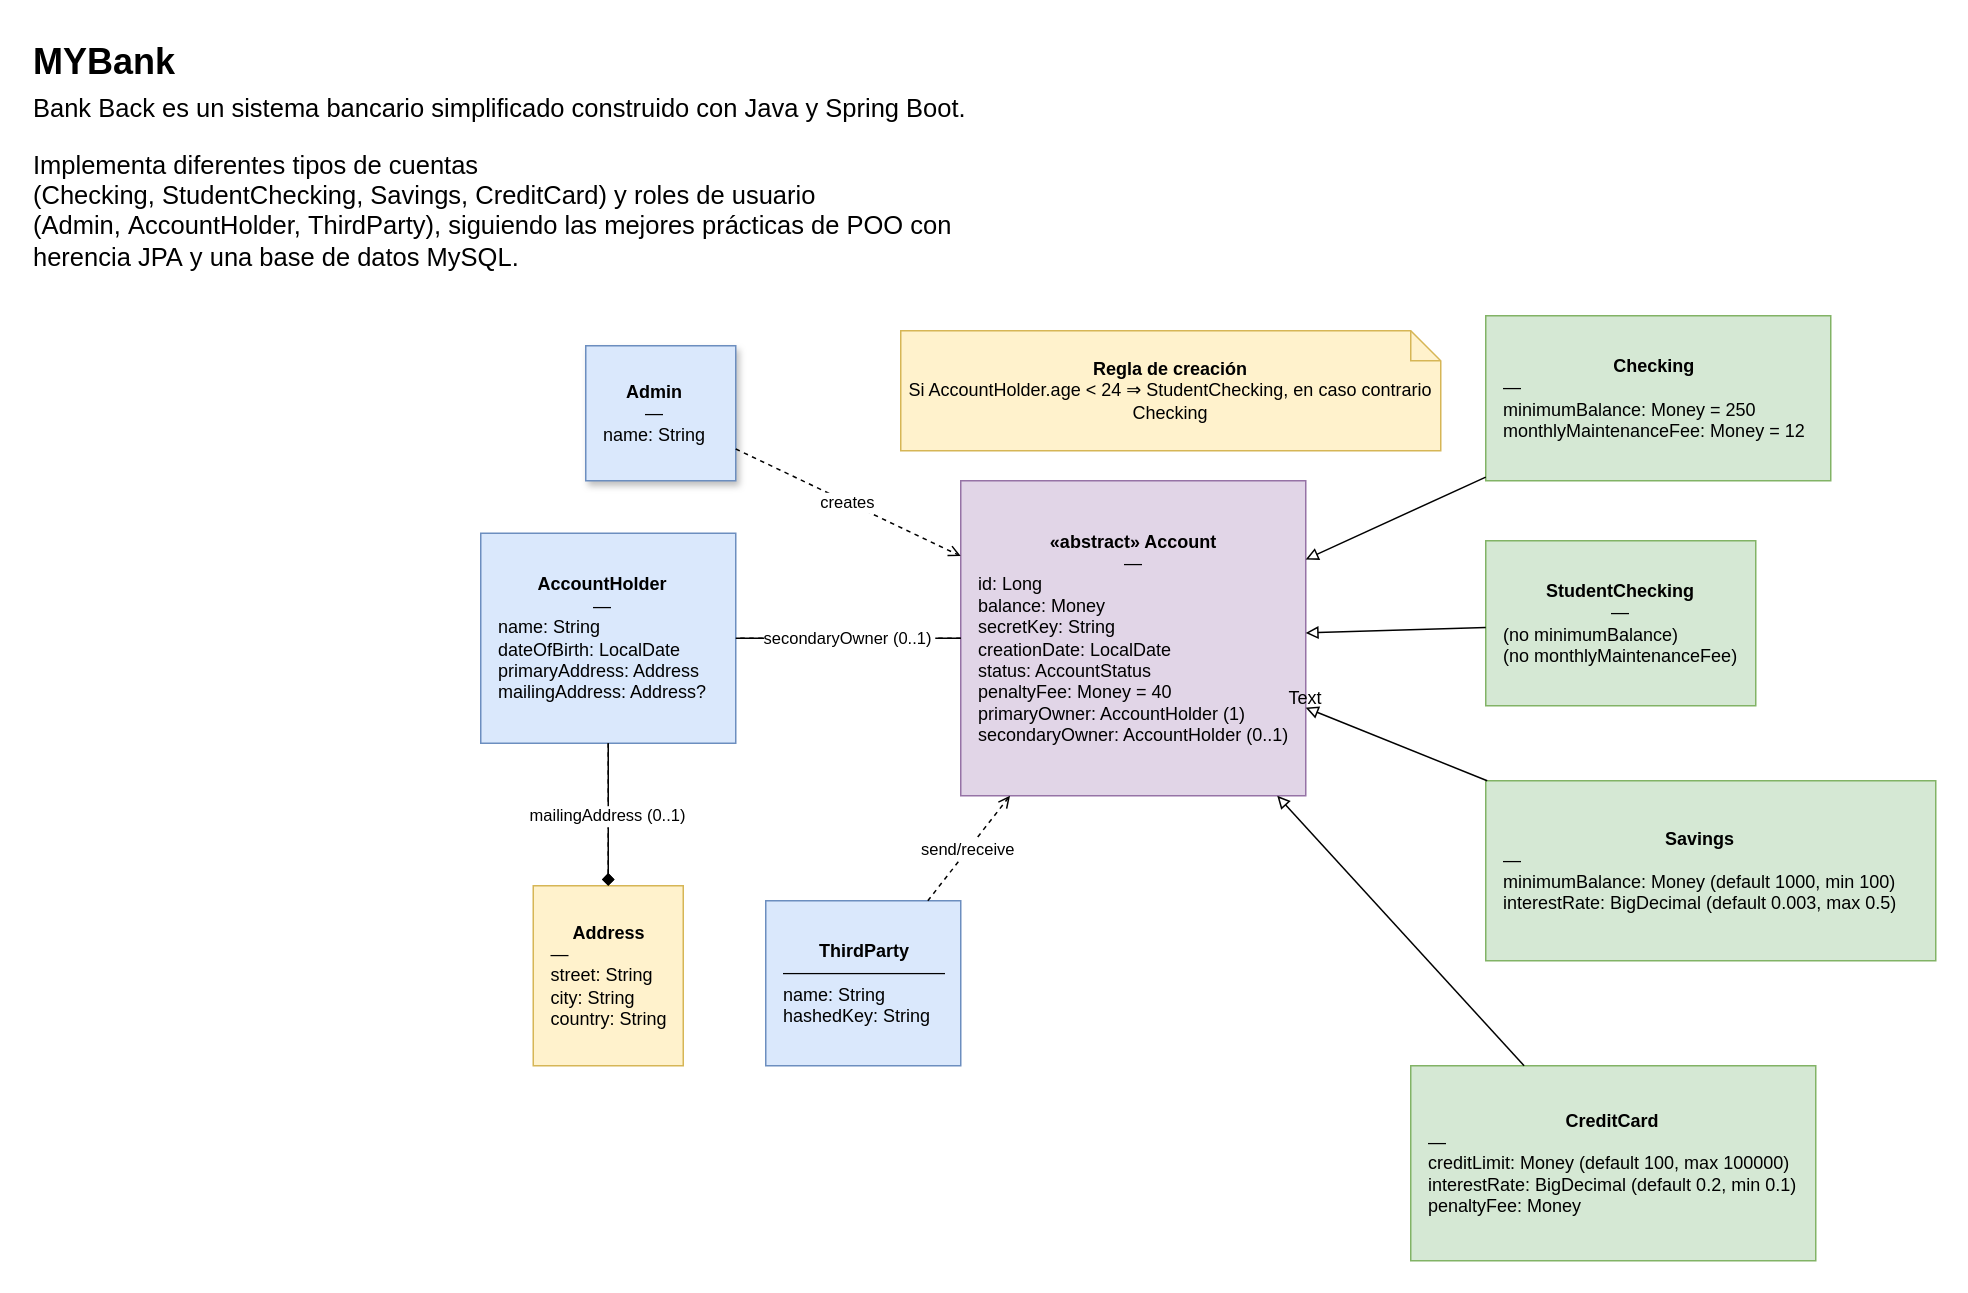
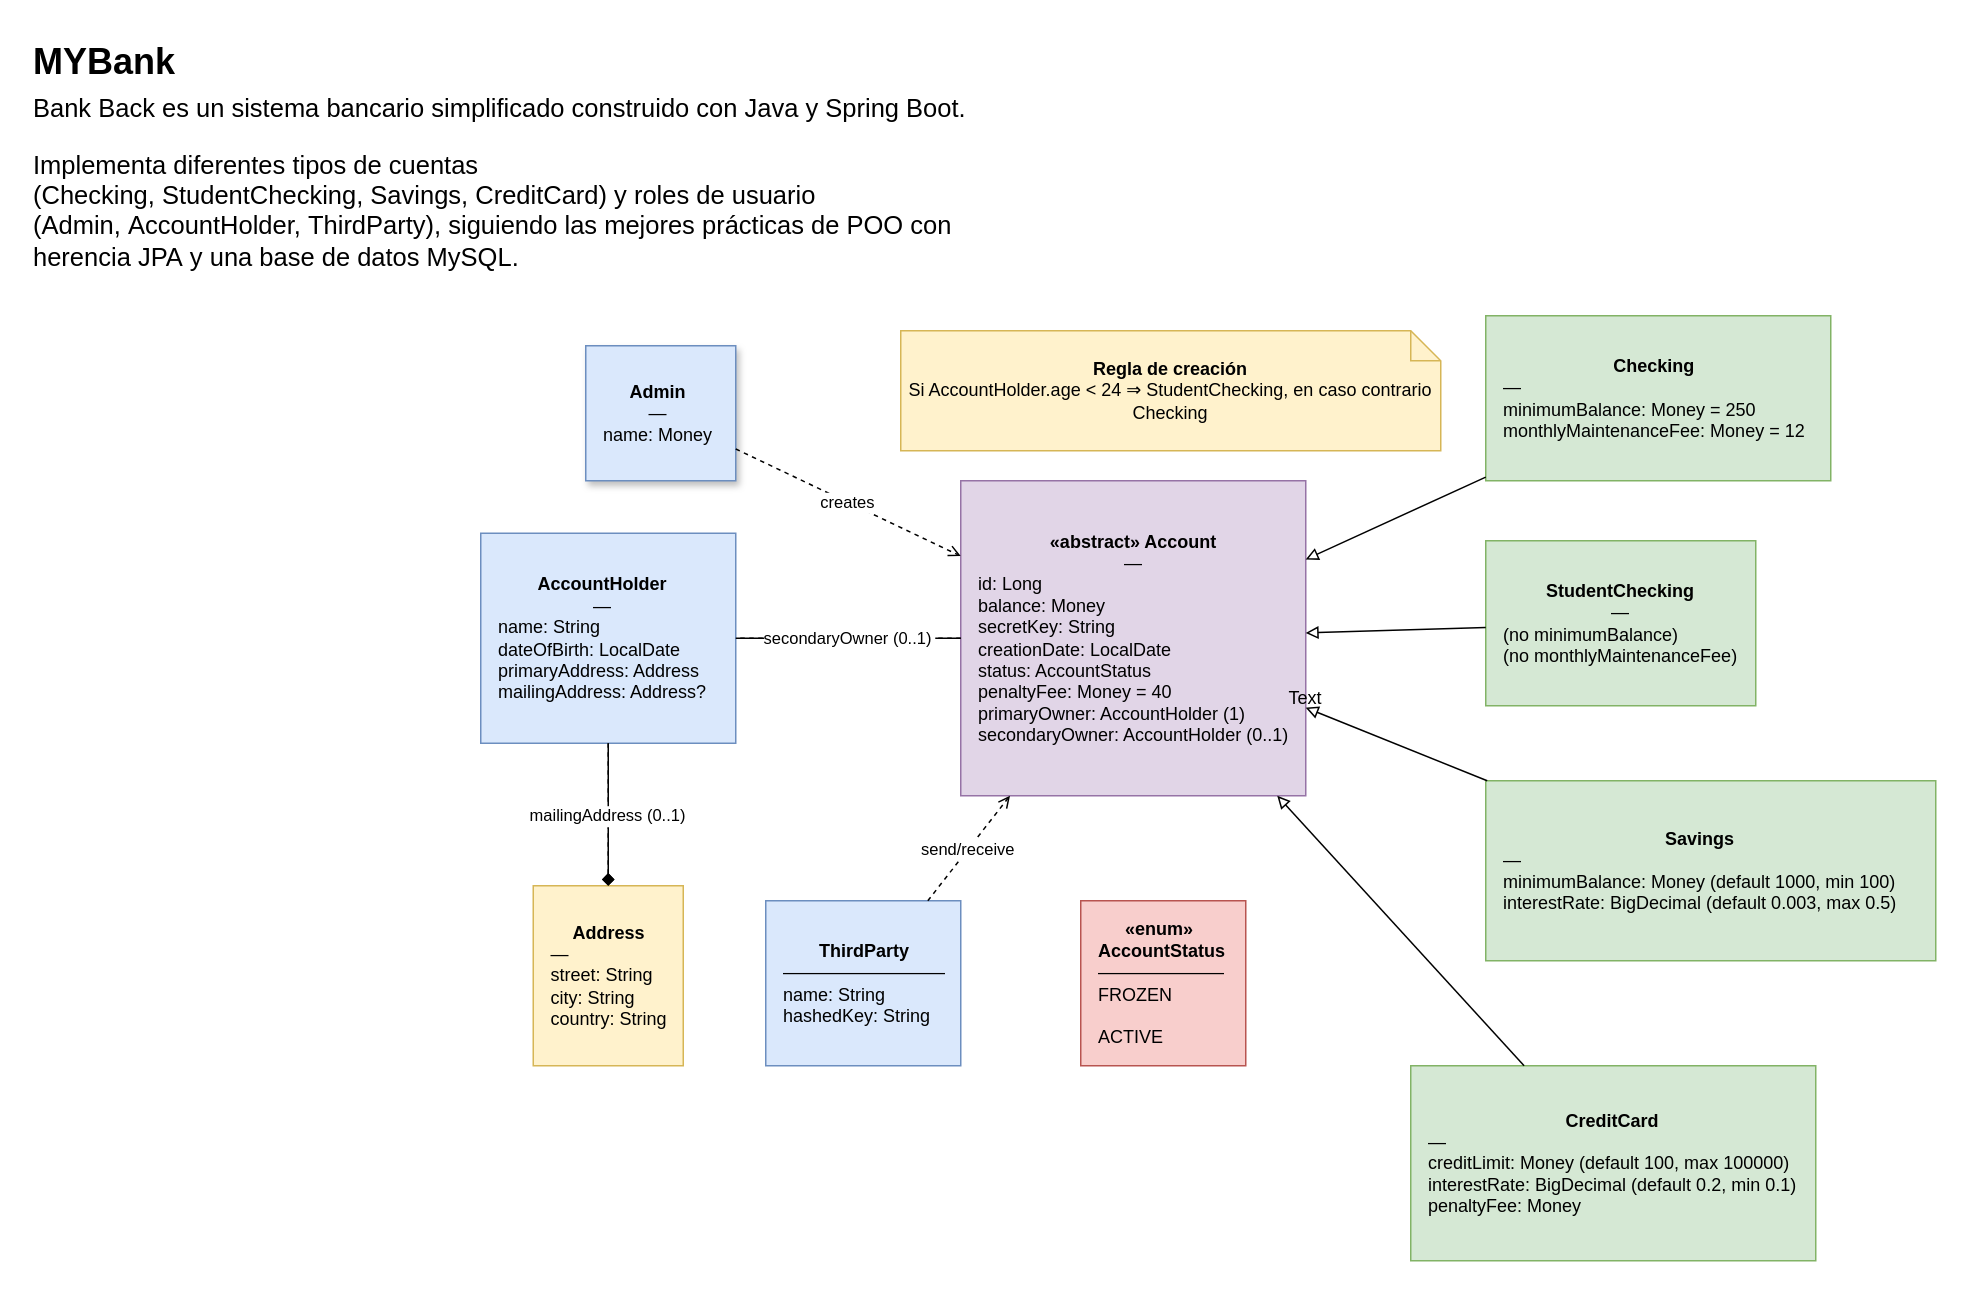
  <mxCell id="0" />
  <mxCell id="1" parent="0" />
- <mxCell id="2" value="&lt;div style=&quot;text-align: center;&quot;&gt;&lt;b style=&quot;background-color: transparent; color: light-dark(rgb(0, 0, 0), rgb(255, 255, 255));&quot;&gt;Admin&lt;/b&gt;&lt;/div&gt;&lt;div style=&quot;text-align: center;&quot;&gt;&lt;span style=&quot;background-color: transparent; color: light-dark(rgb(0, 0, 0), rgb(255, 255, 255));&quot;&gt;—&lt;/span&gt;&lt;/div&gt;name: String" style="shape=rectangle;whiteSpace=wrap;html=1;rounded=0;strokeWidth=1;fillColor=#dae8fc;strokeColor=#6c8ebf;shadow=1;glass=0;spacingLeft=10;spacingRight=10;align=left;" vertex="1" parent="1"><mxGeometry x="390" y="230" width="100" height="90" as="geometry" /></mxCell>
+ <mxCell id="2" value="&lt;div style=&quot;text-align: center;&quot;&gt;&lt;b style=&quot;background-color: transparent; color: light-dark(rgb(0, 0, 0), rgb(255, 255, 255));&quot;&gt;Admin&lt;/b&gt;&lt;/div&gt;&lt;div style=&quot;text-align: center;&quot;&gt;&lt;span style=&quot;background-color: transparent; color: light-dark(rgb(0, 0, 0), rgb(255, 255, 255));&quot;&gt;—&lt;/span&gt;&lt;/div&gt;name: Money" style="shape=rectangle;whiteSpace=wrap;html=1;rounded=0;strokeWidth=1;fillColor=#dae8fc;strokeColor=#6c8ebf;shadow=1;glass=0;spacingLeft=10;spacingRight=10;align=left;" vertex="1" parent="1"><mxGeometry x="390" y="230" width="100" height="90" as="geometry" /></mxCell>
  <mxCell id="3" value="&lt;div style=&quot;text-align: center;&quot;&gt;&lt;b style=&quot;background-color: transparent; color: light-dark(rgb(0, 0, 0), rgb(255, 255, 255));&quot;&gt;AccountHolder&lt;/b&gt;&lt;/div&gt;&lt;div style=&quot;text-align: center;&quot;&gt;&lt;span style=&quot;background-color: transparent; color: light-dark(rgb(0, 0, 0), rgb(255, 255, 255));&quot;&gt;—&lt;/span&gt;&lt;/div&gt;name: String&lt;br&gt;dateOfBirth: LocalDate&lt;br&gt;primaryAddress: Address&lt;br&gt;mailingAddress: Address?" style="shape=rectangle;whiteSpace=wrap;html=1;rounded=0;strokeWidth=1;fillColor=#dae8fc;strokeColor=#6c8ebf;spacingLeft=10;spacingRight=10;labelPosition=center;verticalLabelPosition=middle;align=left;verticalAlign=middle;" vertex="1" parent="1"><mxGeometry x="320" y="355" width="170" height="140" as="geometry" /></mxCell>
  <mxCell id="4" value="&lt;div style=&quot;text-align: center;&quot;&gt;&lt;b style=&quot;background-color: transparent; color: light-dark(rgb(0, 0, 0), rgb(255, 255, 255));&quot;&gt;ThirdParty&lt;/b&gt;&lt;/div&gt;&lt;div style=&quot;&quot;&gt;—&lt;span style=&quot;background-color: transparent; color: light-dark(rgb(0, 0, 0), rgb(255, 255, 255));&quot;&gt;—&lt;/span&gt;&lt;span style=&quot;background-color: transparent; color: light-dark(rgb(0, 0, 0), rgb(255, 255, 255));&quot;&gt;—&lt;/span&gt;&lt;span style=&quot;background-color: transparent; color: light-dark(rgb(0, 0, 0), rgb(255, 255, 255));&quot;&gt;—&lt;/span&gt;&lt;span style=&quot;background-color: transparent; color: light-dark(rgb(0, 0, 0), rgb(255, 255, 255));&quot;&gt;—&lt;/span&gt;&lt;span style=&quot;background-color: transparent; color: light-dark(rgb(0, 0, 0), rgb(255, 255, 255));&quot;&gt;—&lt;/span&gt;&lt;span style=&quot;background-color: transparent; color: light-dark(rgb(0, 0, 0), rgb(255, 255, 255));&quot;&gt;—&lt;/span&gt;&lt;span style=&quot;background-color: transparent; color: light-dark(rgb(0, 0, 0), rgb(255, 255, 255));&quot;&gt;—&lt;/span&gt;&lt;span style=&quot;background-color: transparent; color: light-dark(rgb(0, 0, 0), rgb(255, 255, 255));&quot;&gt;—&lt;/span&gt;&lt;/div&gt;name: String&lt;br&gt;hashedKey: String" style="shape=rectangle;whiteSpace=wrap;html=1;rounded=0;strokeWidth=1;fillColor=#dae8fc;strokeColor=#6c8ebf;align=left;spacingLeft=10;spacingRight=10;" vertex="1" parent="1"><mxGeometry x="510" y="600" width="130" height="110" as="geometry" /></mxCell>
  <mxCell id="5" value="&lt;div style=&quot;text-align: center;&quot;&gt;&lt;b style=&quot;background-color: transparent; color: light-dark(rgb(0, 0, 0), rgb(255, 255, 255));&quot;&gt;Address&lt;/b&gt;&lt;/div&gt;—&lt;br&gt;street: String&lt;br&gt;city: String&lt;br&gt;country: String" style="shape=rectangle;whiteSpace=wrap;html=1;rounded=0;strokeWidth=1;fillColor=#fff2cc;strokeColor=#d6b656;align=left;spacingLeft=10;spacingRight=10;" vertex="1" parent="1"><mxGeometry x="355" y="590" width="100" height="120" as="geometry" /></mxCell>
  <mxCell id="6" value="&lt;div style=&quot;text-align: center;&quot;&gt;&lt;b style=&quot;background-color: transparent; color: light-dark(rgb(0, 0, 0), rgb(255, 255, 255));&quot;&gt;«abstract» Account&lt;/b&gt;&lt;/div&gt;&lt;div style=&quot;text-align: center;&quot;&gt;&lt;span style=&quot;background-color: transparent; color: light-dark(rgb(0, 0, 0), rgb(255, 255, 255));&quot;&gt;—&lt;/span&gt;&lt;/div&gt;id: Long&lt;br&gt;balance: Money&lt;br&gt;secretKey: String&lt;br&gt;creationDate: LocalDate&lt;br&gt;status: AccountStatus&lt;br&gt;penaltyFee: Money = 40&lt;br&gt;primaryOwner: AccountHolder (1)&lt;br&gt;secondaryOwner: AccountHolder (0..1)" style="shape=rectangle;whiteSpace=wrap;html=1;rounded=0;strokeWidth=1;fillColor=#e1d5e7;strokeColor=#9673a6;align=left;labelPosition=center;verticalLabelPosition=middle;verticalAlign=middle;spacingLeft=10;spacingRight=10;" vertex="1" parent="1"><mxGeometry x="640" y="320" width="230" height="210" as="geometry" /></mxCell>
+ <mxCell id="7" value="&lt;div style=&quot;text-align: center;&quot;&gt;&lt;b style=&quot;background-color: transparent; color: light-dark(rgb(0, 0, 0), rgb(255, 255, 255));&quot;&gt;«enum»&amp;nbsp;&lt;/b&gt;&lt;/div&gt;&lt;div&gt;&lt;div style=&quot;text-align: center;&quot;&gt;&lt;b style=&quot;background-color: transparent; color: light-dark(rgb(0, 0, 0), rgb(255, 255, 255));&quot;&gt;AccountStatus&lt;/b&gt;&lt;/div&gt;—&lt;span style=&quot;background-color: transparent; color: light-dark(rgb(0, 0, 0), rgb(255, 255, 255));&quot;&gt;—&lt;/span&gt;&lt;span style=&quot;background-color: transparent; color: light-dark(rgb(0, 0, 0), rgb(255, 255, 255));&quot;&gt;—&lt;/span&gt;&lt;span style=&quot;background-color: transparent; color: light-dark(rgb(0, 0, 0), rgb(255, 255, 255));&quot;&gt;—&lt;/span&gt;&lt;span style=&quot;background-color: transparent; color: light-dark(rgb(0, 0, 0), rgb(255, 255, 255));&quot;&gt;—&lt;/span&gt;&lt;span style=&quot;background-color: transparent; color: light-dark(rgb(0, 0, 0), rgb(255, 255, 255));&quot;&gt;—&lt;/span&gt;&lt;span style=&quot;background-color: transparent; color: light-dark(rgb(0, 0, 0), rgb(255, 255, 255));&quot;&gt;—&lt;/span&gt;&lt;br&gt;FROZEN&lt;/div&gt;&lt;div&gt;&lt;br&gt;ACTIVE&lt;/div&gt;" style="shape=rectangle;whiteSpace=wrap;html=1;rounded=0;strokeWidth=1;fillColor=#f8cecc;strokeColor=#b85450;align=left;spacingLeft=10;spacingRight=10;" vertex="1" parent="1"><mxGeometry x="720" y="600" width="110" height="110" as="geometry" /></mxCell>
  <mxCell id="8" value="&lt;div style=&quot;text-align: center;&quot;&gt;&lt;b style=&quot;background-color: transparent; color: light-dark(rgb(0, 0, 0), rgb(255, 255, 255));&quot;&gt;Checking&lt;/b&gt;&lt;/div&gt;—&lt;br&gt;minimumBalance: Money = 250&lt;br&gt;monthlyMaintenanceFee: Money = 12" style="shape=rectangle;whiteSpace=wrap;html=1;rounded=0;strokeWidth=1;fillColor=#d5e8d4;strokeColor=#82b366;align=left;spacingLeft=10;spacingRight=10;" vertex="1" parent="1"><mxGeometry x="990" y="210" width="230" height="110" as="geometry" /></mxCell>
  <mxCell id="9" value="&lt;div style=&quot;text-align: center;&quot;&gt;&lt;b style=&quot;background-color: transparent; color: light-dark(rgb(0, 0, 0), rgb(255, 255, 255));&quot;&gt;StudentChecking&lt;/b&gt;&lt;/div&gt;&lt;div style=&quot;text-align: center;&quot;&gt;&lt;span style=&quot;background-color: transparent; color: light-dark(rgb(0, 0, 0), rgb(255, 255, 255));&quot;&gt;—&lt;/span&gt;&lt;/div&gt;(no minimumBalance)&lt;br&gt;(no monthlyMaintenanceFee)" style="shape=rectangle;whiteSpace=wrap;html=1;rounded=0;strokeWidth=1;fillColor=#d5e8d4;strokeColor=#82b366;spacingLeft=10;spacingRight=10;align=left;" vertex="1" parent="1"><mxGeometry x="990" y="360" width="180" height="110" as="geometry" /></mxCell>
  <mxCell id="10" value="&lt;div style=&quot;text-align: center;&quot;&gt;&lt;b style=&quot;background-color: transparent; color: light-dark(rgb(0, 0, 0), rgb(255, 255, 255));&quot;&gt;Savings&lt;/b&gt;&lt;/div&gt;—&lt;br&gt;minimumBalance: Money (default 1000, min 100)&lt;br&gt;interestRate: BigDecimal (default 0.003, max 0.5)" style="shape=rectangle;whiteSpace=wrap;html=1;rounded=0;strokeWidth=1;fillColor=#d5e8d4;strokeColor=#82b366;spacingLeft=10;spacingRight=10;align=left;" vertex="1" parent="1"><mxGeometry x="990" y="520" width="300" height="120" as="geometry" /></mxCell>
  <mxCell id="11" value="&lt;div style=&quot;text-align: center;&quot;&gt;&lt;b style=&quot;background-color: transparent; color: light-dark(rgb(0, 0, 0), rgb(255, 255, 255));&quot;&gt;CreditCard&lt;/b&gt;&lt;/div&gt;—&lt;br&gt;creditLimit: Money (default 100, max 100000)&lt;br&gt;interestRate: BigDecimal (default 0.2, min 0.1)&lt;br&gt;penaltyFee: Money" style="shape=rectangle;whiteSpace=wrap;html=1;rounded=0;strokeWidth=1;fillColor=#d5e8d4;strokeColor=#82b366;align=left;spacingLeft=10;spacingRight=10;" vertex="1" parent="1"><mxGeometry x="940" y="710" width="270" height="130" as="geometry" /></mxCell>
  <mxCell id="12" value="&lt;b&gt;Regla de creación&lt;/b&gt;&lt;br/&gt;Si AccountHolder.age &amp;lt; 24 ⇒ StudentChecking, en caso contrario Checking" style="shape=note;whiteSpace=wrap;html=1;rounded=0;strokeWidth=1;size=20;fillColor=#fff2cc;strokeColor=#d6b656;" vertex="1" parent="1"><mxGeometry x="600" y="220" width="360" height="80" as="geometry" /></mxCell>
  <mxCell id="13" value="" style="endArrow=block;endFill=0;strokeWidth=1;" edge="1" parent="1" source="9" target="6"><mxGeometry relative="1" as="geometry" /></mxCell>
  <mxCell id="14" value="" style="endArrow=block;endFill=0;strokeWidth=1;" edge="1" parent="1" source="8" target="6"><mxGeometry relative="1" as="geometry" /></mxCell>
  <mxCell id="15" value="" style="endArrow=block;endFill=0;strokeWidth=1;" edge="1" parent="1" source="10" target="6"><mxGeometry relative="1" as="geometry" /></mxCell>
  <mxCell id="16" value="" style="endArrow=block;endFill=0;strokeWidth=1;" edge="1" parent="1" source="11" target="6"><mxGeometry relative="1" as="geometry" /></mxCell>
  <mxCell id="17" value="primaryOwner (1)" style="endArrow=none;strokeWidth=1;" edge="1" parent="1" source="6" target="3"><mxGeometry relative="1" as="geometry" /></mxCell>
  <mxCell id="18" value="secondaryOwner (0..1)" style="endArrow=none;dashed=1;strokeWidth=1;" edge="1" parent="1" source="6" target="3"><mxGeometry relative="1" as="geometry" /></mxCell>
  <mxCell id="19" value="primaryAddress (1)" style="endArrow=diamond;endFill=1;strokeWidth=1;" edge="1" parent="1" source="3" target="5"><mxGeometry relative="1" as="geometry" /></mxCell>
  <mxCell id="20" value="mailingAddress (0..1)" style="endArrow=diamond;endFill=0;dashed=1;strokeWidth=1;" edge="1" parent="1" source="3" target="5"><mxGeometry relative="1" as="geometry" /></mxCell>
  <mxCell id="21" value="creates" style="endArrow=open;dashed=1;strokeWidth=1;" edge="1" parent="1" source="2" target="6"><mxGeometry relative="1" as="geometry" /></mxCell>
  <mxCell id="22" value="send/receive" style="endArrow=open;dashed=1;strokeWidth=1;" edge="1" parent="1" source="4" target="6"><mxGeometry relative="1" as="geometry" /></mxCell>
  <mxCell id="23" value="&lt;h1 style=&quot;margin-top: 0px;&quot;&gt;&lt;span style=&quot;background-color: transparent; color: light-dark(rgb(0, 0, 0), rgb(255, 255, 255));&quot;&gt;MYBank&lt;br&gt;&lt;/span&gt;&lt;span style=&quot;background-color: transparent; color: light-dark(rgb(0, 0, 0), rgb(255, 255, 255)); font-weight: normal;&quot;&gt;&lt;font style=&quot;font-size: 17px;&quot;&gt;Bank Back&amp;nbsp;es un sistema bancario simplificado construido con&amp;nbsp;Java&amp;nbsp;y&amp;nbsp;Spring Boot.&lt;/font&gt;&lt;/span&gt;&lt;/h1&gt;&lt;p&gt;&lt;font style=&quot;font-size: 17px;&quot;&gt;Implementa diferentes tipos de cuentas (Checking,&amp;nbsp;StudentChecking,&amp;nbsp;Savings,&amp;nbsp;CreditCard) y roles de usuario (Admin,&amp;nbsp;AccountHolder,&amp;nbsp;ThirdParty), siguiendo las mejores prácticas de&amp;nbsp;POO con herencia JPA&amp;nbsp;y una base de datos&amp;nbsp;MySQL.&lt;/font&gt;&lt;/p&gt;" style="text;html=1;whiteSpace=wrap;overflow=hidden;rounded=0;" vertex="1" parent="1"><mxGeometry x="20" y="20" width="680" height="250" as="geometry" /></mxCell>
  <mxCell id="24" value="Text" style="text;html=1;align=center;verticalAlign=middle;whiteSpace=wrap;rounded=0;" vertex="1" parent="1"><mxGeometry x="840" y="450" width="60" height="30" as="geometry" /></mxCell>
